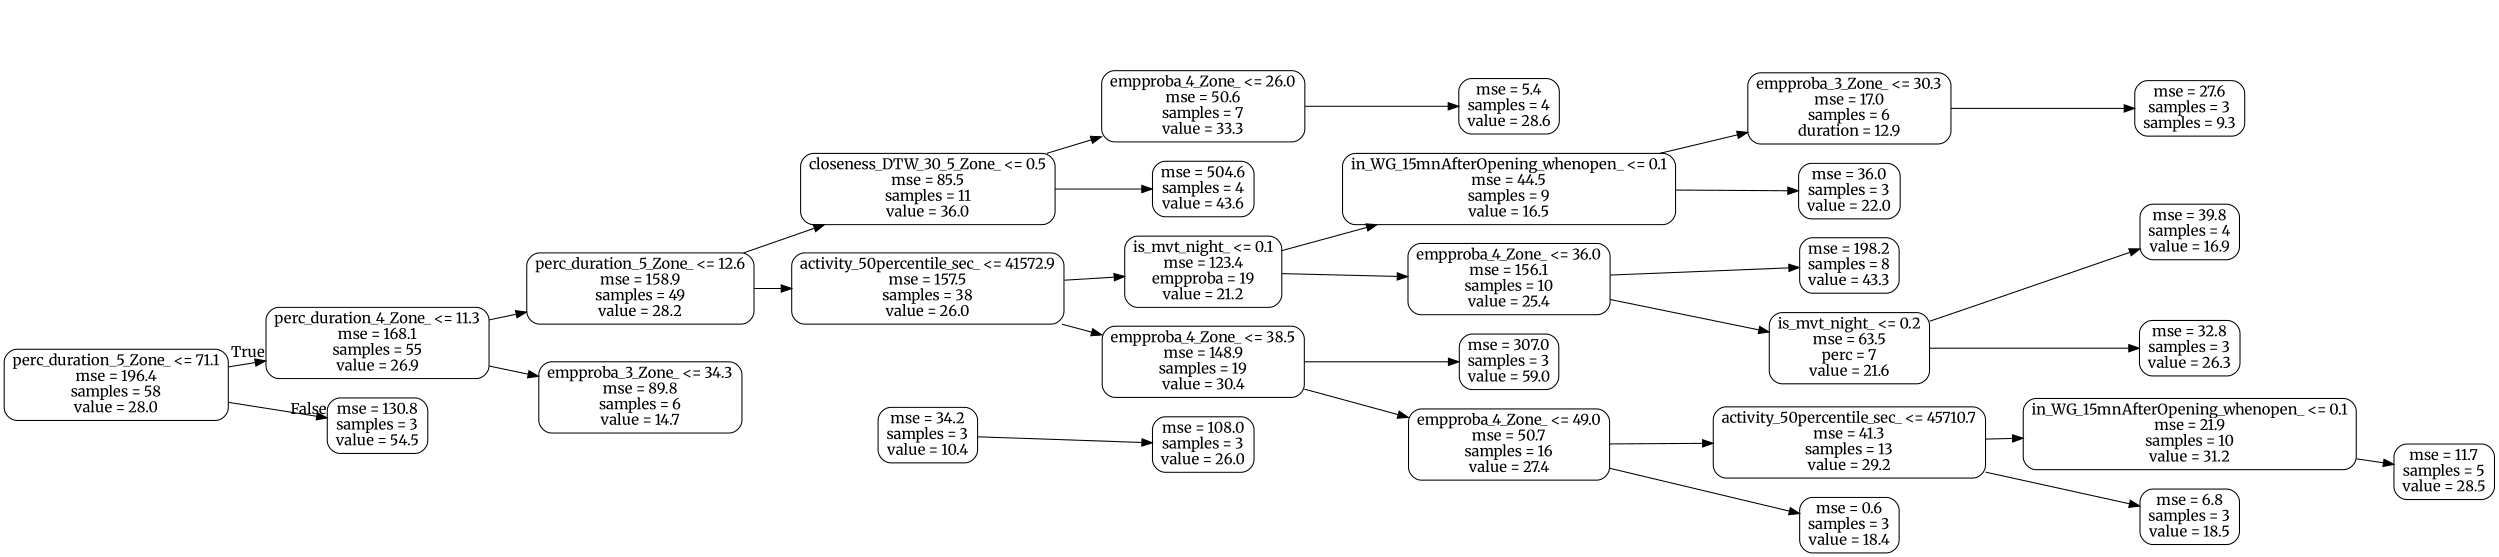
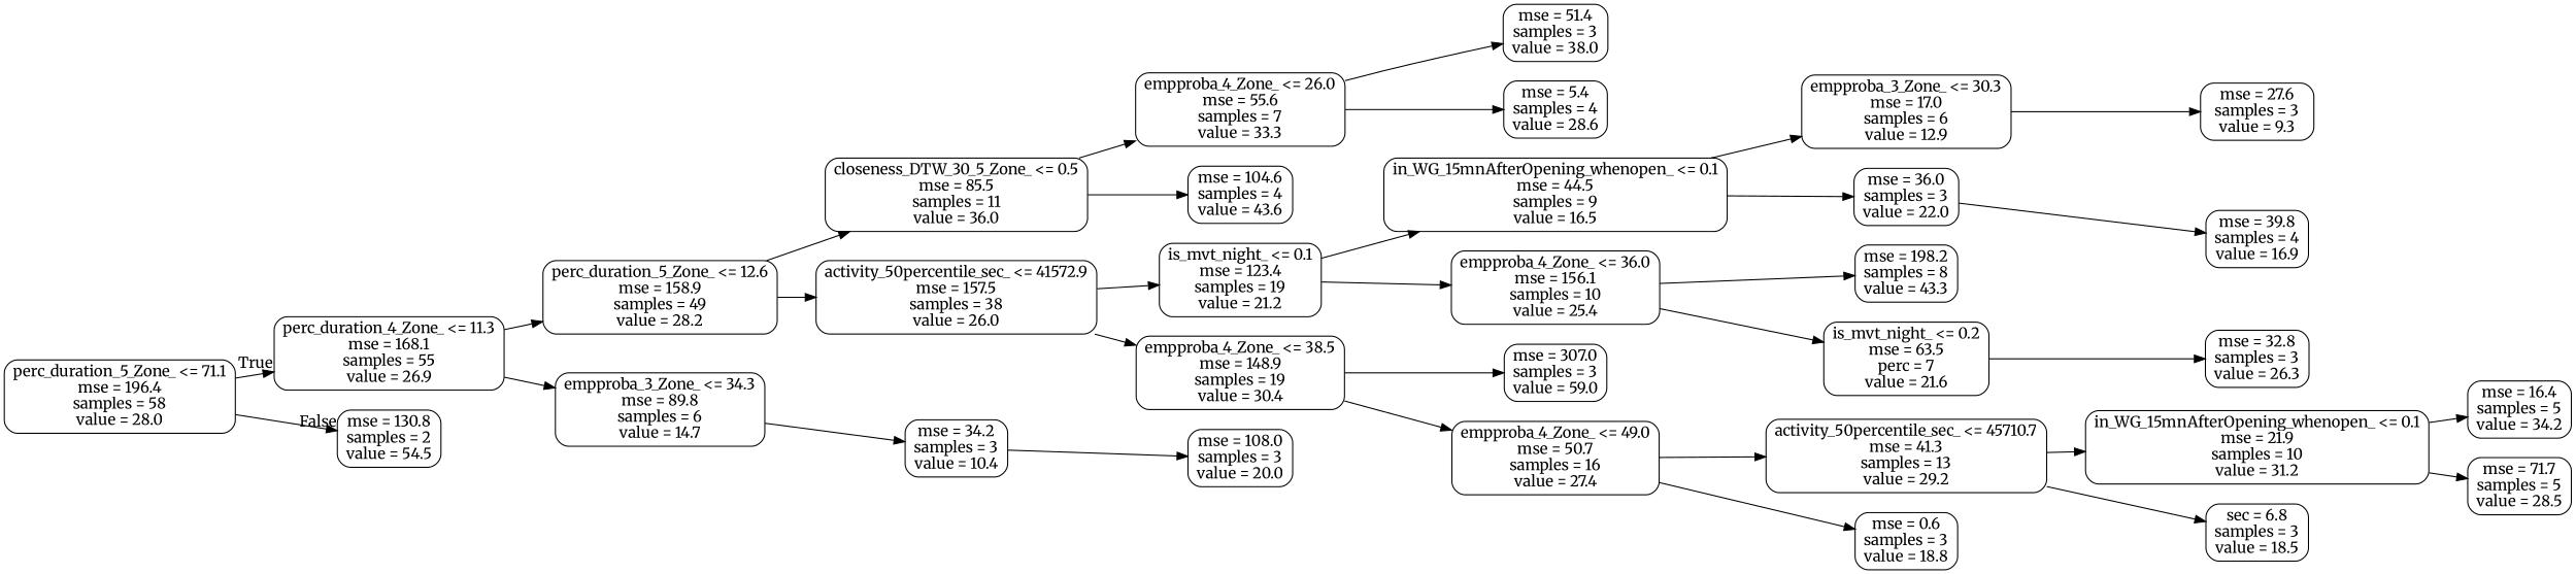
  digraph {
    fontname=Merriweather
    rankdir=LR
    node [color=black fontname=Merriweather shape=box style=rounded]
    edge [fontname=Merriweather]
    n1 [label="perc_duration_5_Zone_ <= 71.1\nmse = 196.4\nsamples = 58\nvalue = 28.0"]
    n2 [label="perc_duration_4_Zone_ <= 11.3\nmse = 168.1\nsamples = 55\nvalue = 26.9"]
-   n3 [label="mse = 130.8\nsamples = 3\nvalue = 54.5"]
+   n3 [label="mse = 130.8\nsamples = 2\nvalue = 54.5"]
    n4 [label="perc_duration_5_Zone_ <= 12.6\nmse = 158.9\nsamples = 49\nvalue = 28.2"]
    n5 [label="empproba_3_Zone_ <= 34.3\nmse = 89.8\nsamples = 6\nvalue = 14.7"]
    n6 [label="closeness_DTW_30_5_Zone_ <= 0.5\nmse = 85.5\nsamples = 11\nvalue = 36.0"]
    n7 [label="activity_50percentile_sec_ <= 41572.9\nmse = 157.5\nsamples = 38\nvalue = 26.0"]
    n8 [label="mse = 34.2\nsamples = 3\nvalue = 10.4"]
-   n9 [label="empproba_4_Zone_ <= 26.0\nmse = 50.6\nsamples = 7\nvalue = 33.3"]
-   n10 [label="mse = 504.6\nsamples = 4\nvalue = 43.6"]
-   n11 [label="is_mvt_night_ <= 0.1\nmse = 123.4\nempproba = 19\nvalue = 21.2"]
+   n9 [label="empproba_4_Zone_ <= 26.0\nmse = 55.6\nsamples = 7\nvalue = 33.3"]
+   n10 [label="mse = 104.6\nsamples = 4\nvalue = 43.6"]
+   n11 [label="is_mvt_night_ <= 0.1\nmse = 123.4\nsamples = 19\nvalue = 21.2"]
    n12 [label="empproba_4_Zone_ <= 38.5\nmse = 148.9\nsamples = 19\nvalue = 30.4"]
+   n13 [label="mse = 51.4\nsamples = 3\nvalue = 38.0"]
    n14 [label="mse = 5.4\nsamples = 4\nvalue = 28.6"]
    n15 [label="in_WG_15mnAfterOpening_whenopen_ <= 0.1\nmse = 44.5\nsamples = 9\nvalue = 16.5"]
    n16 [label="empproba_4_Zone_ <= 36.0\nmse = 156.1\nsamples = 10\nvalue = 25.4"]
    n17 [label="mse = 307.0\nsamples = 3\nvalue = 59.0"]
    n18 [label="empproba_4_Zone_ <= 49.0\nmse = 50.7\nsamples = 16\nvalue = 27.4"]
-   n19 [label="empproba_3_Zone_ <= 30.3\nmse = 17.0\nsamples = 6\nduration = 12.9"]
+   n19 [label="empproba_3_Zone_ <= 30.3\nmse = 17.0\nsamples = 6\nvalue = 12.9"]
    n20 [label="mse = 36.0\nsamples = 3\nvalue = 22.0"]
    n21 [label="mse = 198.2\nsamples = 8\nvalue = 43.3"]
    n22 [label="is_mvt_night_ <= 0.2\nmse = 63.5\nperc = 7\nvalue = 21.6"]
-   n23 [label="mse = 27.6\nsamples = 3\nsamples = 9.3"]
+   n23 [label="mse = 27.6\nsamples = 3\nvalue = 9.3"]
    n24 [label="mse = 39.8\nsamples = 4\nvalue = 16.9"]
    n25 [label="mse = 32.8\nsamples = 3\nvalue = 26.3"]
    n26 [label="activity_50percentile_sec_ <= 45710.7\nmse = 41.3\nsamples = 13\nvalue = 29.2"]
-   n27 [label="mse = 0.6\nsamples = 3\nvalue = 18.4"]
+   n27 [label="mse = 0.6\nsamples = 3\nvalue = 18.8"]
    n28 [label="in_WG_15mnAfterOpening_whenopen_ <= 0.1\nmse = 21.9\nsamples = 10\nvalue = 31.2"]
-   n29 [label="mse = 6.8\nsamples = 3\nvalue = 18.5"]
-   n31 [label="mse = 11.7\nsamples = 5\nvalue = 28.5"]
-   n32 [label="mse = 108.0\nsamples = 3\nvalue = 26.0"]
+   n29 [label="sec = 6.8\nsamples = 3\nvalue = 18.5"]
+   n30 [label="mse = 16.4\nsamples = 5\nvalue = 34.2"]
+   n31 [label="mse = 71.7\nsamples = 5\nvalue = 28.5"]
+   n32 [label="mse = 108.0\nsamples = 3\nvalue = 20.0"]
    n1 -> n2 [headlabel=True labelangle=45 labeldistance=2.5]
    n1 -> n3 [headlabel=False labelangle=-45 labeldistance=2.5]
    n2 -> n4
    n2 -> n5
    n4 -> n6
    n4 -> n7
+   n5 -> n8
    n6 -> n9
    n6 -> n10
    n7 -> n11
    n7 -> n12
    n8 -> n32
+   n9 -> n13
    n9 -> n14
    n11 -> n15
    n11 -> n16
    n12 -> n17
    n12 -> n18
    n15 -> n19
    n15 -> n20
    n16 -> n21
    n16 -> n22
    n18 -> n26
    n18 -> n27
    n19 -> n23
-   n22 -> n24
+   n20 -> n24
    n22 -> n25
    n26 -> n28
    n26 -> n29
+   n28 -> n30
    n28 -> n31
  }
